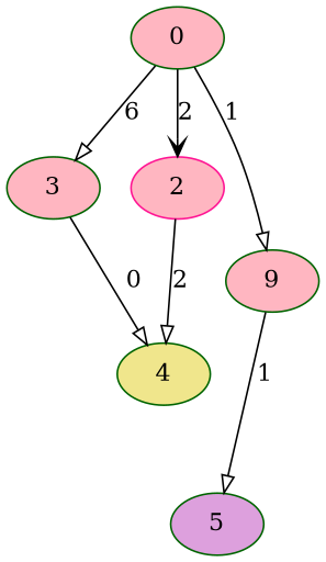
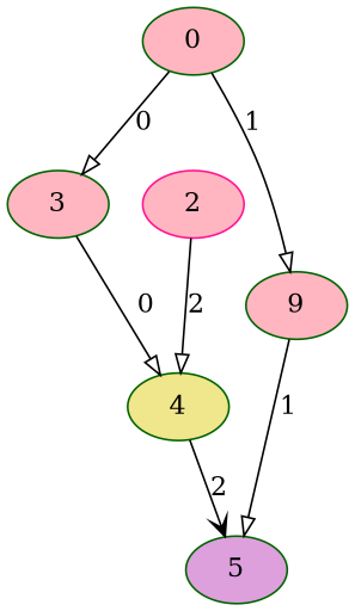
  digraph {
    node [color=darkgreen fillcolor=lightpink style=filled]
    edge [arrowhead=onormal]
    4 [fillcolor=khaki]
    5 [fillcolor=plum]
    3
    2 [color=deeppink]
    n5 [label=9]
    0
+   4 -> 5 [arrowhead=vee label=2]
    3 -> 4 [label=0]
    2 -> 4 [label=2]
    n5 -> 5 [label=1]
-   0 -> 3 [label=6]
-   0 -> 2 [arrowhead=vee label=2]
+   0 -> 3 [label=0]
    0 -> n5 [label=1]
  }
